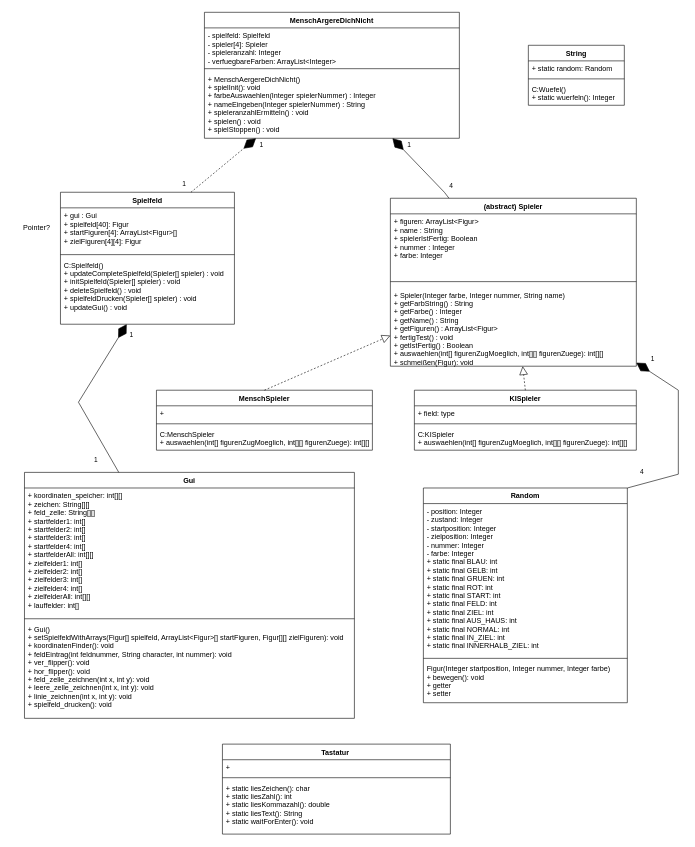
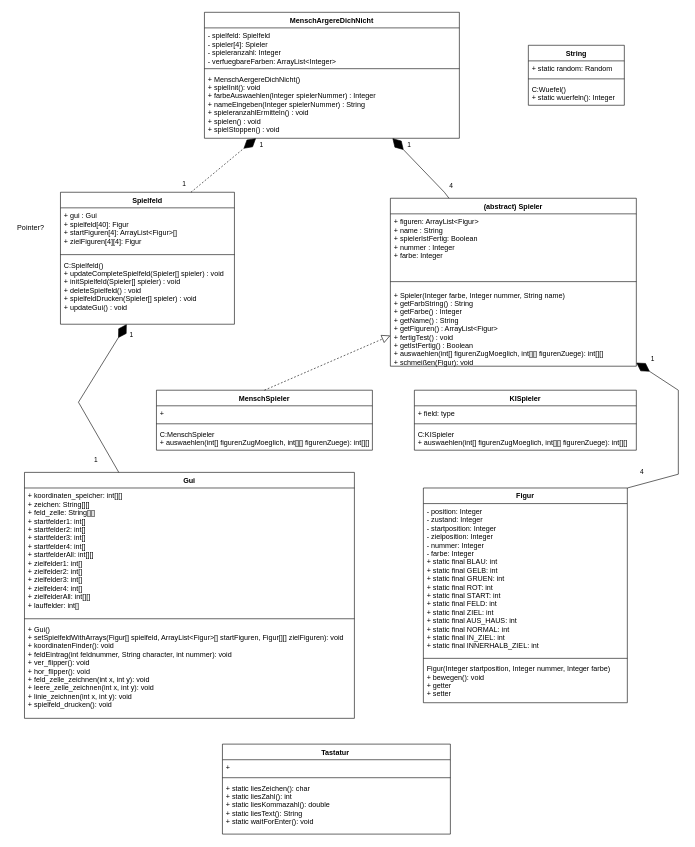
  <mxCell id="0" />
  <mxCell id="1" parent="0" />
  <mxCell id="2" value="(abstract) Spieler" style="swimlane;fontStyle=1;align=center;verticalAlign=top;childLayout=stackLayout;horizontal=1;startSize=26;horizontalStack=0;resizeParent=1;resizeParentMax=0;resizeLast=0;collapsible=1;marginBottom=0;" parent="1" vertex="1"><mxGeometry x="650" y="330" width="410" height="280" as="geometry" /></mxCell>
  <mxCell id="3" value="+ figuren: ArrayList&lt;Figur&gt;&#10;+ name : String&#10;+ spielerIstFertig: Boolean&#10;+ nummer : Integer&#10;+ farbe: Integer" style="text;strokeColor=none;fillColor=none;align=left;verticalAlign=top;spacingLeft=4;spacingRight=4;overflow=hidden;rotatable=0;points=[[0,0.5],[1,0.5]];portConstraint=eastwest;" parent="2" vertex="1"><mxGeometry y="26" width="410" height="104" as="geometry" /></mxCell>
  <mxCell id="4" value="" style="line;strokeWidth=1;fillColor=none;align=left;verticalAlign=middle;spacingTop=-1;spacingLeft=3;spacingRight=3;rotatable=0;labelPosition=right;points=[];portConstraint=eastwest;" parent="2" vertex="1"><mxGeometry y="130" width="410" height="18" as="geometry" /></mxCell>
  <mxCell id="5" value="+ Spieler(Integer farbe, Integer nummer, String name)&#10;+ getFarbString() : String&#10;+ getFarbe() : Integer&#10;+ getName() : String&#10;+ getFiguren() : ArrayList&lt;Figur&gt;&#10;+ fertigTest() : void&#10;+ getIstFertig() : Boolean&#10;+ auswaehlen(int[] figurenZugMoeglich, int[][] figurenZuege): int[][]&#10;+ schmeißen(Figur): void" style="text;strokeColor=none;fillColor=none;align=left;verticalAlign=top;spacingLeft=4;spacingRight=4;overflow=hidden;rotatable=0;points=[[0,0.5],[1,0.5]];portConstraint=eastwest;" parent="2" vertex="1"><mxGeometry y="148" width="410" height="132" as="geometry" /></mxCell>
- <mxCell id="6" value="Random" style="swimlane;fontStyle=1;align=center;verticalAlign=top;childLayout=stackLayout;horizontal=1;startSize=26;horizontalStack=0;resizeParent=1;resizeParentMax=0;resizeLast=0;collapsible=1;marginBottom=0;" parent="1" vertex="1"><mxGeometry x="705" y="813" width="340" height="358" as="geometry" /></mxCell>
+ <mxCell id="6" value="Figur" style="swimlane;fontStyle=1;align=center;verticalAlign=top;childLayout=stackLayout;horizontal=1;startSize=26;horizontalStack=0;resizeParent=1;resizeParentMax=0;resizeLast=0;collapsible=1;marginBottom=0;" parent="1" vertex="1"><mxGeometry x="705" y="813" width="340" height="358" as="geometry" /></mxCell>
  <mxCell id="7" value="- position: Integer&#10;- zustand: Integer&#10;- startposition: Integer&#10;- zielposition: Integer&#10;- nummer: Integer&#10;- farbe: Integer&#10;+ static final BLAU: int&#10;+ static final GELB: int&#10;+ static final GRUEN: int&#10;+ static final ROT: int&#10;+ static final START: int&#10;+ static final FELD: int&#10;+ static final ZIEL: int&#10;+ static final AUS_HAUS: int&#10;+ static final NORMAL: int&#10;+ static final IN_ZIEL: int&#10;+ static final INNERHALB_ZIEL: int" style="text;strokeColor=none;fillColor=none;align=left;verticalAlign=top;spacingLeft=4;spacingRight=4;overflow=hidden;rotatable=0;points=[[0,0.5],[1,0.5]];portConstraint=eastwest;" parent="6" vertex="1"><mxGeometry y="26" width="340" height="254" as="geometry" /></mxCell>
  <mxCell id="8" value="" style="line;strokeWidth=1;fillColor=none;align=left;verticalAlign=middle;spacingTop=-1;spacingLeft=3;spacingRight=3;rotatable=0;labelPosition=right;points=[];portConstraint=eastwest;" parent="6" vertex="1"><mxGeometry y="280" width="340" height="8" as="geometry" /></mxCell>
  <mxCell id="9" value="Figur(Integer startposition, Integer nummer, Integer farbe)&#10;+ bewegen(): void&#10;+ getter&#10;+ setter" style="text;strokeColor=none;fillColor=none;align=left;verticalAlign=top;spacingLeft=4;spacingRight=4;overflow=hidden;rotatable=0;points=[[0,0.5],[1,0.5]];portConstraint=eastwest;" parent="6" vertex="1"><mxGeometry y="288" width="340" height="70" as="geometry" /></mxCell>
  <mxCell id="10" value="Spielfeld" style="swimlane;fontStyle=1;align=center;verticalAlign=top;childLayout=stackLayout;horizontal=1;startSize=26;horizontalStack=0;resizeParent=1;resizeParentMax=0;resizeLast=0;collapsible=1;marginBottom=0;" parent="1" vertex="1"><mxGeometry x="100" y="320" width="290" height="220" as="geometry" /></mxCell>
  <mxCell id="11" value="+ gui : Gui&#10;+ spielfeld[40]: Figur&#10;+ startFiguren[4]: ArrayList&lt;Figur&gt;[]&#10;+ zielFiguren[4][4]: Figur" style="text;strokeColor=none;fillColor=none;align=left;verticalAlign=top;spacingLeft=4;spacingRight=4;overflow=hidden;rotatable=0;points=[[0,0.5],[1,0.5]];portConstraint=eastwest;" parent="10" vertex="1"><mxGeometry y="26" width="290" height="74" as="geometry" /></mxCell>
  <mxCell id="12" value="" style="line;strokeWidth=1;fillColor=none;align=left;verticalAlign=middle;spacingTop=-1;spacingLeft=3;spacingRight=3;rotatable=0;labelPosition=right;points=[];portConstraint=eastwest;" parent="10" vertex="1"><mxGeometry y="100" width="290" height="8" as="geometry" /></mxCell>
  <mxCell id="13" value="C:Spielfeld()&#10;+ updateCompleteSpielfeld(Spieler[] spieler) : void&#10;+ initSpielfeld(Spieler[] spieler) : void&#10;+ deleteSpielfeld() : void&#10;+ spielfeldDrucken(Spieler[] spieler) : void&#10;+ updateGui() : void" style="text;strokeColor=none;fillColor=none;align=left;verticalAlign=top;spacingLeft=4;spacingRight=4;overflow=hidden;rotatable=0;points=[[0,0.5],[1,0.5]];portConstraint=eastwest;" parent="10" vertex="1"><mxGeometry y="108" width="290" height="112" as="geometry" /></mxCell>
  <mxCell id="14" value="MenschArgereDichNicht" style="swimlane;fontStyle=1;align=center;verticalAlign=top;childLayout=stackLayout;horizontal=1;startSize=26;horizontalStack=0;resizeParent=1;resizeParentMax=0;resizeLast=0;collapsible=1;marginBottom=0;" parent="1" vertex="1"><mxGeometry x="340" y="20" width="425" height="210" as="geometry" /></mxCell>
  <mxCell id="15" value="- spielfeld: Spielfeld&#10;- spieler[4]: Spieler&#10;- spieleranzahl: Integer&#10;- verfuegbareFarben: ArrayList&lt;Integer&gt;" style="text;strokeColor=none;fillColor=none;align=left;verticalAlign=top;spacingLeft=4;spacingRight=4;overflow=hidden;rotatable=0;points=[[0,0.5],[1,0.5]];portConstraint=eastwest;" parent="14" vertex="1"><mxGeometry y="26" width="425" height="64" as="geometry" /></mxCell>
  <mxCell id="16" value="" style="line;strokeWidth=1;fillColor=none;align=left;verticalAlign=middle;spacingTop=-1;spacingLeft=3;spacingRight=3;rotatable=0;labelPosition=right;points=[];portConstraint=eastwest;" parent="14" vertex="1"><mxGeometry y="90" width="425" height="8" as="geometry" /></mxCell>
  <mxCell id="17" value="+ MenschAergereDichNicht()&#10;+ spielInit(): void&#10;+ farbeAuswaehlen(Integer spielerNummer) : Integer&#10;+ nameEingeben(Integer spielerNummer) : String&#10;+ spieleranzahlErmitteln() : void&#10;+ spielen() : void&#10;+ spielStoppen() : void" style="text;strokeColor=none;fillColor=none;align=left;verticalAlign=top;spacingLeft=4;spacingRight=4;overflow=hidden;rotatable=0;points=[[0,0.5],[1,0.5]];portConstraint=eastwest;" parent="14" vertex="1"><mxGeometry y="98" width="425" height="112" as="geometry" /></mxCell>
  <mxCell id="18" value="MenschSpieler" style="swimlane;fontStyle=1;align=center;verticalAlign=top;childLayout=stackLayout;horizontal=1;startSize=26;horizontalStack=0;resizeParent=1;resizeParentMax=0;resizeLast=0;collapsible=1;marginBottom=0;" parent="1" vertex="1"><mxGeometry x="260" y="650" width="360" height="100" as="geometry" /></mxCell>
  <mxCell id="19" value="+" style="text;strokeColor=none;fillColor=none;align=left;verticalAlign=top;spacingLeft=4;spacingRight=4;overflow=hidden;rotatable=0;points=[[0,0.5],[1,0.5]];portConstraint=eastwest;" parent="18" vertex="1"><mxGeometry y="26" width="360" height="26" as="geometry" /></mxCell>
  <mxCell id="20" value="" style="line;strokeWidth=1;fillColor=none;align=left;verticalAlign=middle;spacingTop=-1;spacingLeft=3;spacingRight=3;rotatable=0;labelPosition=right;points=[];portConstraint=eastwest;" parent="18" vertex="1"><mxGeometry y="52" width="360" height="8" as="geometry" /></mxCell>
  <mxCell id="21" value="C:MenschSpieler&#10;+ auswaehlen(int[] figurenZugMoeglich, int[][] figurenZuege): int[][]" style="text;strokeColor=none;fillColor=none;align=left;verticalAlign=top;spacingLeft=4;spacingRight=4;overflow=hidden;rotatable=0;points=[[0,0.5],[1,0.5]];portConstraint=eastwest;" parent="18" vertex="1"><mxGeometry y="60" width="360" height="40" as="geometry" /></mxCell>
  <mxCell id="22" value="KISpieler" style="swimlane;fontStyle=1;align=center;verticalAlign=top;childLayout=stackLayout;horizontal=1;startSize=26;horizontalStack=0;resizeParent=1;resizeParentMax=0;resizeLast=0;collapsible=1;marginBottom=0;" parent="1" vertex="1"><mxGeometry x="690" y="650" width="370" height="100" as="geometry" /></mxCell>
  <mxCell id="23" value="+ field: type" style="text;strokeColor=none;fillColor=none;align=left;verticalAlign=top;spacingLeft=4;spacingRight=4;overflow=hidden;rotatable=0;points=[[0,0.5],[1,0.5]];portConstraint=eastwest;" parent="22" vertex="1"><mxGeometry y="26" width="370" height="26" as="geometry" /></mxCell>
  <mxCell id="24" value="" style="line;strokeWidth=1;fillColor=none;align=left;verticalAlign=middle;spacingTop=-1;spacingLeft=3;spacingRight=3;rotatable=0;labelPosition=right;points=[];portConstraint=eastwest;" parent="22" vertex="1"><mxGeometry y="52" width="370" height="8" as="geometry" /></mxCell>
  <mxCell id="25" value="C:KISpieler&#10;+ auswaehlen(int[] figurenZugMoeglich, int[][] figurenZuege): int[][]" style="text;strokeColor=none;fillColor=none;align=left;verticalAlign=top;spacingLeft=4;spacingRight=4;overflow=hidden;rotatable=0;points=[[0,0.5],[1,0.5]];portConstraint=eastwest;" parent="22" vertex="1"><mxGeometry y="60" width="370" height="40" as="geometry" /></mxCell>
  <mxCell id="26" value="" style="endArrow=block;dashed=1;endFill=0;endSize=12;html=1;rounded=0;exitX=0.5;exitY=0;exitDx=0;exitDy=0;" parent="1" source="18" target="2" edge="1"><mxGeometry width="160" relative="1" as="geometry"><mxPoint x="520" y="390" as="sourcePoint" /><mxPoint x="500" y="440" as="targetPoint" /></mxGeometry></mxCell>
- <mxCell id="27" value="" style="endArrow=block;dashed=1;endFill=0;endSize=12;html=1;rounded=0;exitX=0.5;exitY=0;exitDx=0;exitDy=0;" parent="1" source="22" target="2" edge="1"><mxGeometry width="160" relative="1" as="geometry"><mxPoint x="553.786" y="400" as="sourcePoint" /><mxPoint x="596.214" y="346" as="targetPoint" /></mxGeometry></mxCell>
- <mxCell id="28" value="Pointer?" style="text;html=1;align=center;verticalAlign=middle;resizable=0;points=[];autosize=1;strokeColor=none;fillColor=none;" parent="1" vertex="1"><mxGeometry x="30" y="370" width="60" height="20" as="geometry" /></mxCell>
+ <mxCell id="28" value="Pointer?" style="text;html=1;align=center;verticalAlign=middle;resizable=0;points=[];autosize=1;strokeColor=none;fillColor=none;" parent="1" vertex="1"><mxGeometry x="20" y="370" width="60" height="20" as="geometry" /></mxCell>
  <mxCell id="29" value="" style="endArrow=diamondThin;endFill=1;endSize=24;html=1;rounded=0;exitX=0.75;exitY=0;exitDx=0;exitDy=0;dashed=1;" parent="1" source="10" target="14" edge="1"><mxGeometry width="160" relative="1" as="geometry"><mxPoint x="250" y="300" as="sourcePoint" /><mxPoint x="410" y="300" as="targetPoint" /></mxGeometry></mxCell>
  <mxCell id="30" value="1" style="edgeLabel;html=1;align=center;verticalAlign=middle;resizable=0;points=[];" parent="29" vertex="1" connectable="0"><mxGeometry x="0.84" y="-5" relative="1" as="geometry"><mxPoint x="14" as="offset" /></mxGeometry></mxCell>
  <mxCell id="31" value="1" style="edgeLabel;html=1;align=center;verticalAlign=middle;resizable=0;points=[];" parent="29" vertex="1" connectable="0"><mxGeometry x="-0.682" y="-4" relative="1" as="geometry"><mxPoint x="-31" y="-4" as="offset" /></mxGeometry></mxCell>
  <mxCell id="32" value="" style="endArrow=diamondThin;endFill=1;endSize=24;html=1;rounded=0;" parent="1" source="2" target="14" edge="1"><mxGeometry width="160" relative="1" as="geometry"><mxPoint x="250" y="300" as="sourcePoint" /><mxPoint x="410" y="300" as="targetPoint" /><Array as="points"><mxPoint x="740" y="320" /></Array></mxGeometry></mxCell>
  <mxCell id="33" value="4" style="edgeLabel;html=1;align=center;verticalAlign=middle;resizable=0;points=[];" parent="32" vertex="1" connectable="0"><mxGeometry x="-0.73" y="-1" relative="1" as="geometry"><mxPoint x="14" y="-5" as="offset" /></mxGeometry></mxCell>
  <mxCell id="34" value="1" style="edgeLabel;html=1;align=center;verticalAlign=middle;resizable=0;points=[];" parent="32" vertex="1" connectable="0"><mxGeometry x="0.754" y="-3" relative="1" as="geometry"><mxPoint x="13" y="1" as="offset" /></mxGeometry></mxCell>
  <mxCell id="35" value="String" style="swimlane;fontStyle=1;align=center;verticalAlign=top;childLayout=stackLayout;horizontal=1;startSize=26;horizontalStack=0;resizeParent=1;resizeParentMax=0;resizeLast=0;collapsible=1;marginBottom=0;" parent="1" vertex="1"><mxGeometry x="880" y="75" width="160" height="100" as="geometry" /></mxCell>
  <mxCell id="36" value="+ static random: Random" style="text;strokeColor=none;fillColor=none;align=left;verticalAlign=top;spacingLeft=4;spacingRight=4;overflow=hidden;rotatable=0;points=[[0,0.5],[1,0.5]];portConstraint=eastwest;" parent="35" vertex="1"><mxGeometry y="26" width="160" height="26" as="geometry" /></mxCell>
  <mxCell id="37" value="" style="line;strokeWidth=1;fillColor=none;align=left;verticalAlign=middle;spacingTop=-1;spacingLeft=3;spacingRight=3;rotatable=0;labelPosition=right;points=[];portConstraint=eastwest;" parent="35" vertex="1"><mxGeometry y="52" width="160" height="8" as="geometry" /></mxCell>
  <mxCell id="38" value="C:Wuefel()&#10;+ static wuerfeln(): Integer" style="text;strokeColor=none;fillColor=none;align=left;verticalAlign=top;spacingLeft=4;spacingRight=4;overflow=hidden;rotatable=0;points=[[0,0.5],[1,0.5]];portConstraint=eastwest;" parent="35" vertex="1"><mxGeometry y="60" width="160" height="40" as="geometry" /></mxCell>
  <mxCell id="39" value="Gui" style="swimlane;fontStyle=1;align=center;verticalAlign=top;childLayout=stackLayout;horizontal=1;startSize=26;horizontalStack=0;resizeParent=1;resizeParentMax=0;resizeLast=0;collapsible=1;marginBottom=0;" parent="1" vertex="1"><mxGeometry x="40" y="787" width="550" height="410" as="geometry" /></mxCell>
  <mxCell id="40" value="+ koordinaten_speicher: int[][]&#10;+ zeichen: String[][]&#10;+ feld_zelle: String[][]&#10;+ startfelder1: int[]&#10;+ startfelder2: int[]&#10;+ startfelder3: int[]&#10;+ startfelder4: int[]&#10;+ startfelderAll: int[][]&#10;+ zielfelder1: int[]&#10;+ zielfelder2: int[]&#10;+ zielfelder3: int[]&#10;+ zielfelder4: int[]&#10;+ zielfelderAll: int[][]&#10;+ lauffelder: int[]" style="text;strokeColor=none;fillColor=none;align=left;verticalAlign=top;spacingLeft=4;spacingRight=4;overflow=hidden;rotatable=0;points=[[0,0.5],[1,0.5]];portConstraint=eastwest;" parent="39" vertex="1"><mxGeometry y="26" width="550" height="214" as="geometry" /></mxCell>
  <mxCell id="41" value="" style="line;strokeWidth=1;fillColor=none;align=left;verticalAlign=middle;spacingTop=-1;spacingLeft=3;spacingRight=3;rotatable=0;labelPosition=right;points=[];portConstraint=eastwest;" parent="39" vertex="1"><mxGeometry y="240" width="550" height="8" as="geometry" /></mxCell>
  <mxCell id="42" value="+ Gui()&#10;+ setSpielfeldWithArrays(Figur[] spielfeld, ArrayList&lt;Figur&gt;[] startFiguren, Figur[][] zielFiguren): void&#10;+ koordinatenFinder(): void&#10;+ feldEintrag(int feldnummer, String character, int nummer): void&#10;+ ver_flipper(): void&#10;+ hor_flipper(): void&#10;+ feld_zelle_zeichnen(int x, int y): void&#10;+ leere_zelle_zeichnen(int x, int y): void&#10;+ linie_zeichnen(int x, int y): void&#10;+ spielfeld_drucken(): void" style="text;strokeColor=none;fillColor=none;align=left;verticalAlign=top;spacingLeft=4;spacingRight=4;overflow=hidden;rotatable=0;points=[[0,0.5],[1,0.5]];portConstraint=eastwest;" parent="39" vertex="1"><mxGeometry y="248" width="550" height="162" as="geometry" /></mxCell>
  <mxCell id="43" value="Tastatur " style="swimlane;fontStyle=1;align=center;verticalAlign=top;childLayout=stackLayout;horizontal=1;startSize=26;horizontalStack=0;resizeParent=1;resizeParentMax=0;resizeLast=0;collapsible=1;marginBottom=0;" parent="1" vertex="1"><mxGeometry x="370" y="1240" width="380" height="150" as="geometry" /></mxCell>
  <mxCell id="44" value="+" style="text;strokeColor=none;fillColor=none;align=left;verticalAlign=top;spacingLeft=4;spacingRight=4;overflow=hidden;rotatable=0;points=[[0,0.5],[1,0.5]];portConstraint=eastwest;" parent="43" vertex="1"><mxGeometry y="26" width="380" height="26" as="geometry" /></mxCell>
  <mxCell id="45" value="" style="line;strokeWidth=1;fillColor=none;align=left;verticalAlign=middle;spacingTop=-1;spacingLeft=3;spacingRight=3;rotatable=0;labelPosition=right;points=[];portConstraint=eastwest;" parent="43" vertex="1"><mxGeometry y="52" width="380" height="8" as="geometry" /></mxCell>
  <mxCell id="46" value="+ static liesZeichen(): char&#10;+ static liesZahl(): int&#10;+ static liesKommazahl(): double&#10;+ static liesText(): String&#10;+ static waitForEnter(): void" style="text;strokeColor=none;fillColor=none;align=left;verticalAlign=top;spacingLeft=4;spacingRight=4;overflow=hidden;rotatable=0;points=[[0,0.5],[1,0.5]];portConstraint=eastwest;" parent="43" vertex="1"><mxGeometry y="60" width="380" height="90" as="geometry" /></mxCell>
  <mxCell id="47" value="" style="endArrow=diamondThin;endFill=1;endSize=24;html=1;rounded=0;" parent="1" source="39" target="13" edge="1"><mxGeometry width="160" relative="1" as="geometry"><mxPoint x="480" y="580" as="sourcePoint" /><mxPoint x="640" y="580" as="targetPoint" /><Array as="points"><mxPoint x="130" y="670" /></Array></mxGeometry></mxCell>
  <mxCell id="48" value="1" style="edgeLabel;html=1;align=center;verticalAlign=middle;resizable=0;points=[];" parent="47" vertex="1" connectable="0"><mxGeometry x="0.861" y="-1" relative="1" as="geometry"><mxPoint x="17" as="offset" /></mxGeometry></mxCell>
  <mxCell id="49" value="1" style="edgeLabel;html=1;align=center;verticalAlign=middle;resizable=0;points=[];" parent="47" vertex="1" connectable="0"><mxGeometry x="-0.818" y="3" relative="1" as="geometry"><mxPoint x="-23" as="offset" /></mxGeometry></mxCell>
  <mxCell id="50" value="" style="endArrow=diamondThin;endFill=1;endSize=24;html=1;rounded=0;exitX=1;exitY=0;exitDx=0;exitDy=0;" parent="1" source="6" target="2" edge="1"><mxGeometry width="160" relative="1" as="geometry"><mxPoint x="640" y="787" as="sourcePoint" /><mxPoint x="800" y="787" as="targetPoint" /><Array as="points"><mxPoint x="1130" y="790" /><mxPoint x="1130" y="650" /></Array></mxGeometry></mxCell>
  <mxCell id="51" value="1" style="edgeLabel;html=1;align=center;verticalAlign=middle;resizable=0;points=[];" parent="50" vertex="1" connectable="0"><mxGeometry x="0.893" y="-2" relative="1" as="geometry"><mxPoint x="11" y="-14" as="offset" /></mxGeometry></mxCell>
  <mxCell id="52" value="4" style="edgeLabel;html=1;align=center;verticalAlign=middle;resizable=0;points=[];" parent="50" vertex="1" connectable="0"><mxGeometry x="-0.635" y="1" relative="1" as="geometry"><mxPoint x="-31" y="-12" as="offset" /></mxGeometry></mxCell>
